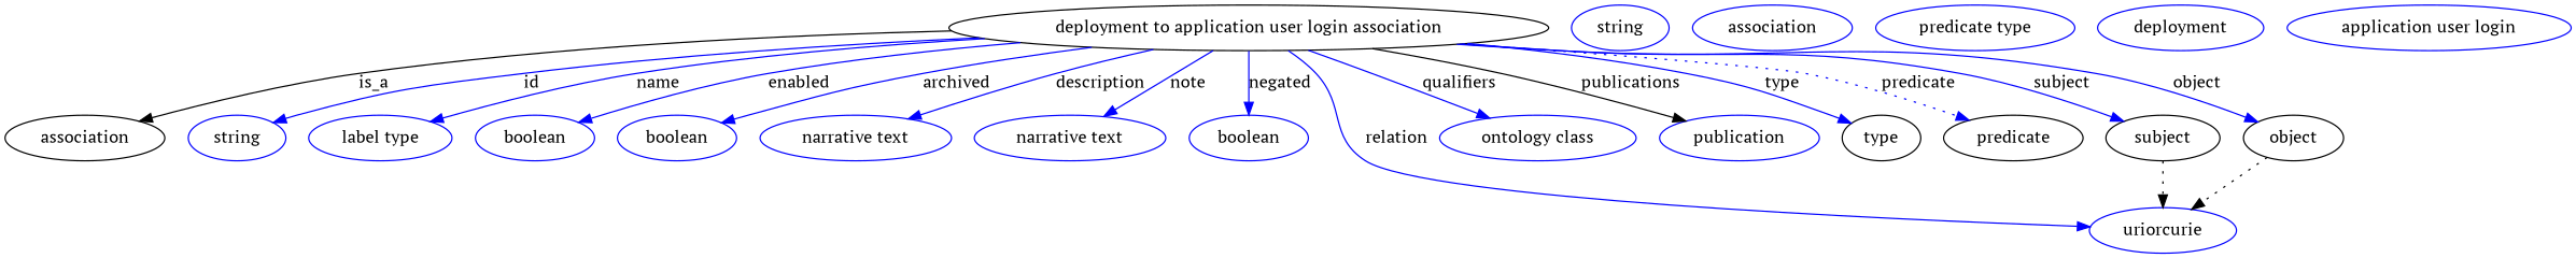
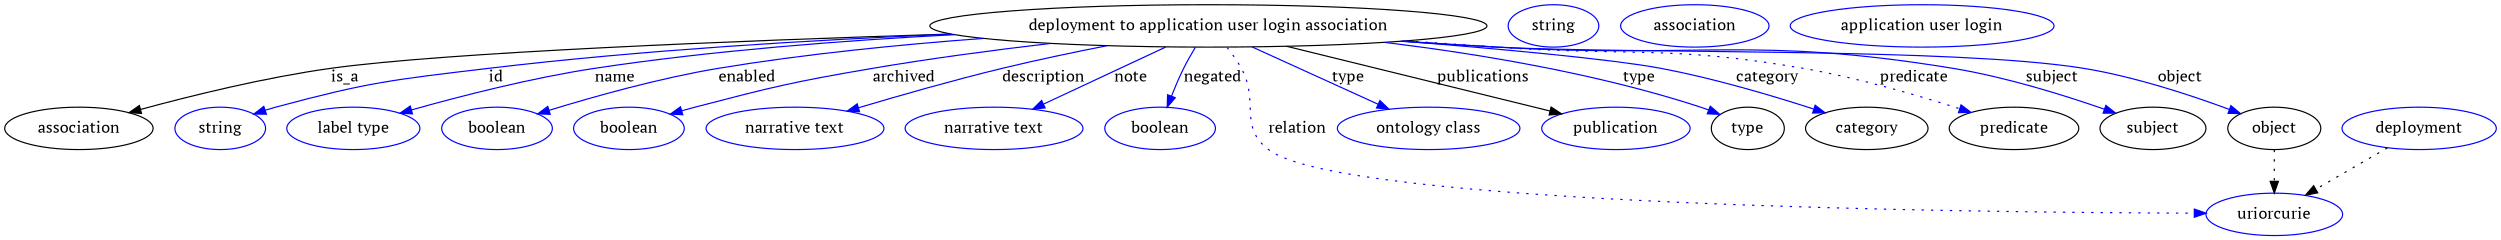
  digraph {
    fontname="PT Serif"
    node [fontname="PT Serif" color=blue]
    edge [fontname="PT Serif" color=blue style=solid]
    n1 [height=0.5 label="deployment to application user login association" width=6.5716 color=""]
    association [height=0.5 width=1.7512 color=""]
    n3 [height=0.5 label=string width=1.0652]
    n4 [height=0.5 label="label type" width=1.5707]
    n5 [height=0.5 label=boolean width=1.2999]
    n6 [height=0.5 label=boolean width=1.2999]
    n7 [height=0.5 label="narrative text" width=2.0943]
    n8 [height=0.5 label="narrative text" width=2.0943]
    n9 [height=0.5 label=boolean width=1.2999]
    n10 [height=0.5 label=uriorcurie width=1.6068]
    n11 [height=0.5 label="ontology class" width=2.1484]
    n12 [height=0.5 label=publication width=1.7512]
    type [height=0.5 width=0.86659 color=""]
+   category [height=0.5 width=1.4443 color=""]
    predicate [height=0.5 width=1.5346 color=""]
    subject [height=0.5 width=1.2457 color=""]
    object [height=0.5 width=1.1013 color=""]
    n18 [height=0.5 label=string width=1.0652]
    n19 [height=0.5 label=association width=1.7512]
-   n20 [height=0.5 label="predicate type" width=2.1845]
    n21 [height=0.5 label=deployment width=1.8234]
    n22 [height=0.5 label="application user login" width=3.1053]
    n1 -> association [label=is_a color="" style=""]
    n1 -> n3 [label=id]
    n1 -> n4 [label=name]
    n1 -> n5 [label=enabled]
    n1 -> n6 [label=archived]
    n1 -> n7 [label=description]
    n1 -> n8 [label=note]
    n1 -> n9 [label=negated]
-   n1 -> n10 [label=relation]
-   n1 -> n11 [label=qualifiers]
+   n1 -> n10 [label=relation style=dotted]
+   n1 -> n11 [label=type]
    n1 -> n12 [color=black label=publications]
    n1 -> type [label=type]
+   n1 -> category [label=category]
    n1 -> predicate [label=predicate style=dotted]
    n1 -> subject [label=subject]
    n1 -> object [label=object]
-   subject -> n10 [style=dotted color=""]
+   n21 -> n10 [style=dotted color=""]
    object -> n10 [style=dotted color=""]
  }
